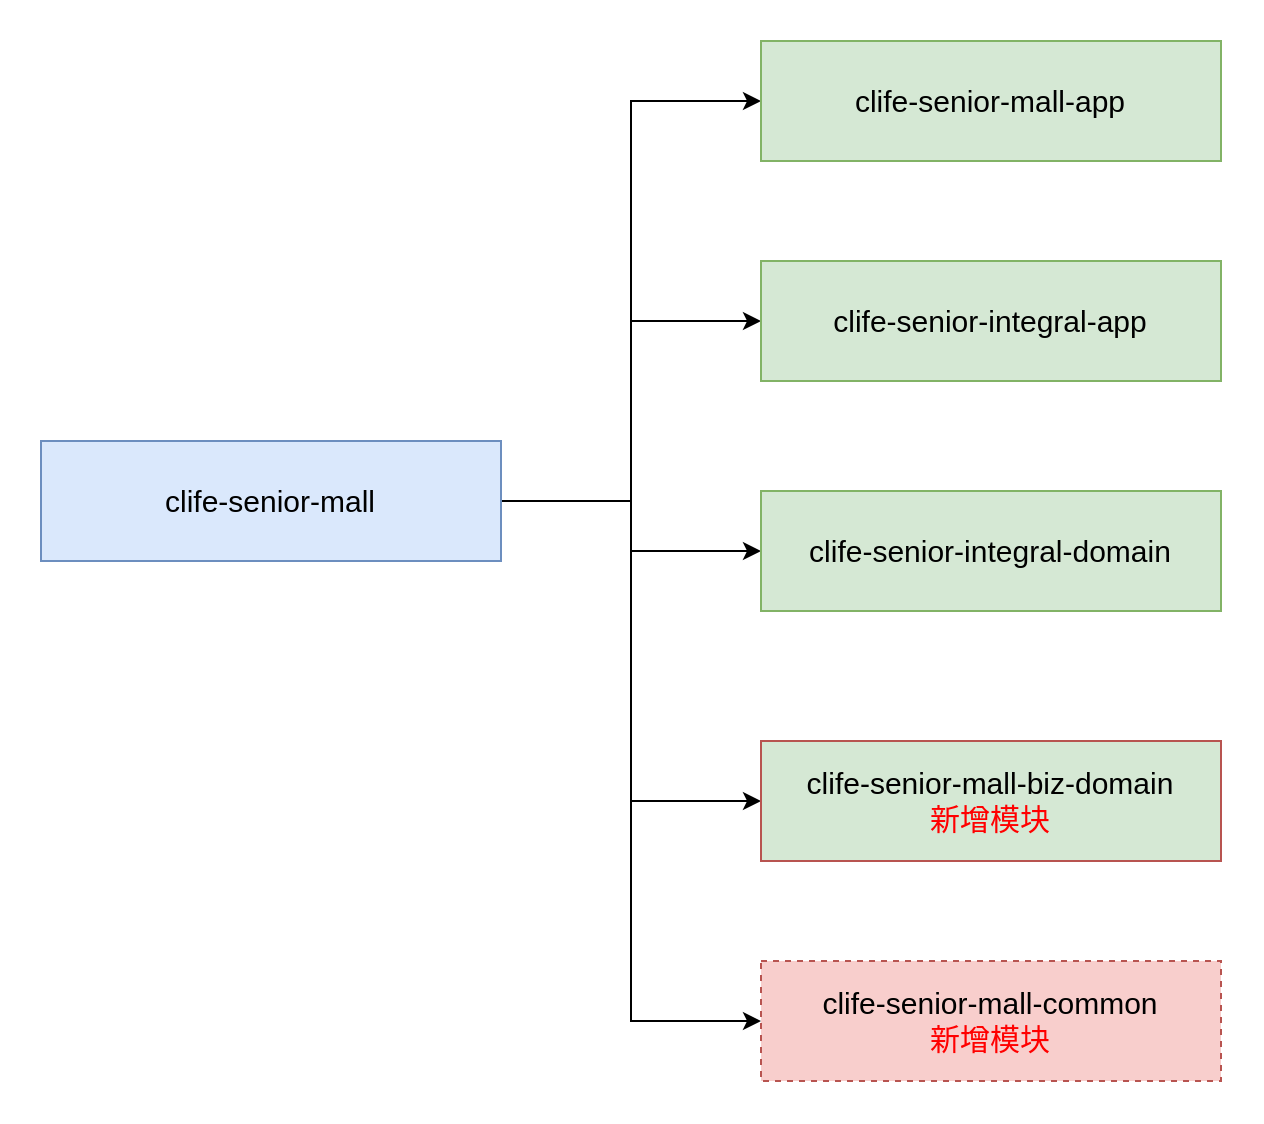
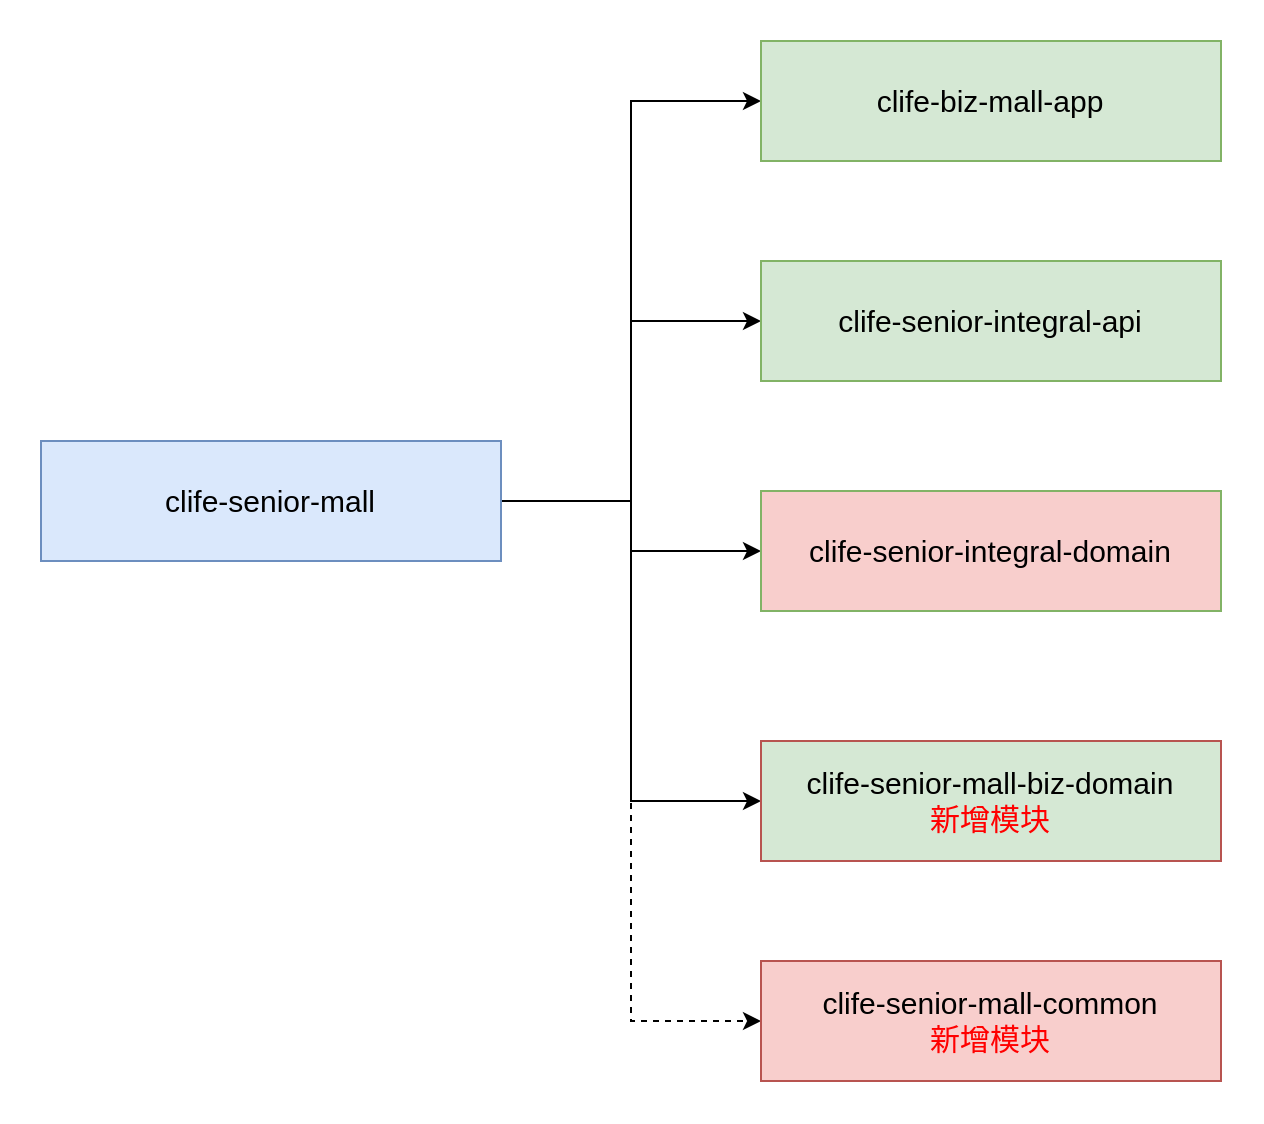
  <mxCell id="0" />
  <mxCell id="1" parent="0" />
  <mxCell id="2" style="edgeStyle=orthogonalEdgeStyle;rounded=0;orthogonalLoop=1;jettySize=auto;html=1;exitX=1;exitY=0.5;exitDx=0;exitDy=0;entryX=0;entryY=0.5;entryDx=0;entryDy=0;" parent="1" source="7" target="8" edge="1"><mxGeometry relative="1" as="geometry" /></mxCell>
  <mxCell id="3" style="edgeStyle=orthogonalEdgeStyle;rounded=0;orthogonalLoop=1;jettySize=auto;html=1;exitX=1;exitY=0.5;exitDx=0;exitDy=0;entryX=0;entryY=0.5;entryDx=0;entryDy=0;" parent="1" source="7" target="9" edge="1"><mxGeometry relative="1" as="geometry" /></mxCell>
  <mxCell id="4" style="edgeStyle=orthogonalEdgeStyle;rounded=0;orthogonalLoop=1;jettySize=auto;html=1;entryX=0;entryY=0.5;entryDx=0;entryDy=0;" parent="1" source="7" target="11" edge="1"><mxGeometry relative="1" as="geometry" /></mxCell>
- <mxCell id="5" style="edgeStyle=orthogonalEdgeStyle;rounded=0;orthogonalLoop=1;jettySize=auto;html=1;exitX=1;exitY=0.5;exitDx=0;exitDy=0;entryX=0;entryY=0.5;entryDx=0;entryDy=0;" parent="1" source="7" target="12" edge="1"><mxGeometry relative="1" as="geometry" /></mxCell>
+ <mxCell id="5" style="edgeStyle=orthogonalEdgeStyle;rounded=0;orthogonalLoop=1;jettySize=auto;html=1;exitX=1;exitY=0.5;exitDx=0;exitDy=0;entryX=0;entryY=0.5;entryDx=0;entryDy=0;dashed=1;" parent="1" source="7" target="12" edge="1"><mxGeometry relative="1" as="geometry" /></mxCell>
  <mxCell id="6" style="edgeStyle=orthogonalEdgeStyle;rounded=0;orthogonalLoop=1;jettySize=auto;html=1;exitX=1;exitY=0.5;exitDx=0;exitDy=0;entryX=0;entryY=0.5;entryDx=0;entryDy=0;" parent="1" source="7" target="10" edge="1"><mxGeometry relative="1" as="geometry" /></mxCell>
  <mxCell id="7" value="&lt;font style=&quot;font-size: 15px;&quot;&gt;clife-senior-mall&lt;/font&gt;" style="rounded=0;whiteSpace=wrap;html=1;fillColor=#dae8fc;strokeColor=#6c8ebf;" parent="1" vertex="1"><mxGeometry x="20" y="220" width="230" height="60" as="geometry" /></mxCell>
- <mxCell id="8" value="&lt;font style=&quot;font-size: 15px;&quot;&gt;clife-senior-mall-app&lt;/font&gt;" style="rounded=0;whiteSpace=wrap;html=1;fillColor=#d5e8d4;strokeColor=#82b366;" parent="1" vertex="1"><mxGeometry x="380" y="20" width="230" height="60" as="geometry" /></mxCell>
- <mxCell id="9" value="&lt;font style=&quot;font-size: 15px;&quot;&gt;clife-senior-integral-app&lt;/font&gt;" style="rounded=0;whiteSpace=wrap;html=1;fillColor=#d5e8d4;strokeColor=#82b366;" parent="1" vertex="1"><mxGeometry x="380" y="130" width="230" height="60" as="geometry" /></mxCell>
- <mxCell id="10" value="&lt;font style=&quot;font-size: 15px;&quot;&gt;clife-senior-integral-domain&lt;/font&gt;" style="rounded=0;whiteSpace=wrap;html=1;fillColor=#d5e8d4;strokeColor=#82b366;" parent="1" vertex="1"><mxGeometry x="380" y="245" width="230" height="60" as="geometry" /></mxCell>
+ <mxCell id="8" value="&lt;font style=&quot;font-size: 15px;&quot;&gt;clife-biz-mall-app&lt;/font&gt;" style="rounded=0;whiteSpace=wrap;html=1;fillColor=#d5e8d4;strokeColor=#82b366;" parent="1" vertex="1"><mxGeometry x="380" y="20" width="230" height="60" as="geometry" /></mxCell>
+ <mxCell id="9" value="&lt;font style=&quot;font-size: 15px;&quot;&gt;clife-senior-integral-api&lt;/font&gt;" style="rounded=0;whiteSpace=wrap;html=1;fillColor=#d5e8d4;strokeColor=#82b366;" parent="1" vertex="1"><mxGeometry x="380" y="130" width="230" height="60" as="geometry" /></mxCell>
+ <mxCell id="10" value="&lt;font style=&quot;font-size: 15px;&quot;&gt;clife-senior-integral-domain&lt;/font&gt;" style="rounded=0;whiteSpace=wrap;html=1;fillColor=#f8cecc;strokeColor=#82b366;" parent="1" vertex="1"><mxGeometry x="380" y="245" width="230" height="60" as="geometry" /></mxCell>
  <mxCell id="11" value="&lt;span style=&quot;font-size: 15px;&quot;&gt;clife-senior-mall-biz-domain&lt;/span&gt;&lt;div&gt;&lt;span style=&quot;font-size: 15px;&quot;&gt;&lt;font style=&quot;color: rgb(255, 0, 0);&quot;&gt;新增模块&lt;/font&gt;&lt;/span&gt;&lt;/div&gt;" style="rounded=0;whiteSpace=wrap;html=1;fillColor=#d5e8d4;strokeColor=#b85450;" parent="1" vertex="1"><mxGeometry x="380" y="370" width="230" height="60" as="geometry" /></mxCell>
- <mxCell id="12" value="&lt;font style=&quot;font-size: 15px;&quot;&gt;clife-senior-mall-common&lt;/font&gt;&lt;div&gt;&lt;font style=&quot;font-size: 15px; color: rgb(255, 0, 0);&quot;&gt;新增模块&lt;/font&gt;&lt;/div&gt;" style="rounded=0;whiteSpace=wrap;html=1;fillColor=#f8cecc;strokeColor=#b85450;dashed=1;" parent="1" vertex="1"><mxGeometry x="380" y="480" width="230" height="60" as="geometry" /></mxCell>
+ <mxCell id="12" value="&lt;font style=&quot;font-size: 15px;&quot;&gt;clife-senior-mall-common&lt;/font&gt;&lt;div&gt;&lt;font style=&quot;font-size: 15px; color: rgb(255, 0, 0);&quot;&gt;新增模块&lt;/font&gt;&lt;/div&gt;" style="rounded=0;whiteSpace=wrap;html=1;fillColor=#f8cecc;strokeColor=#b85450;" parent="1" vertex="1"><mxGeometry x="380" y="480" width="230" height="60" as="geometry" /></mxCell>
